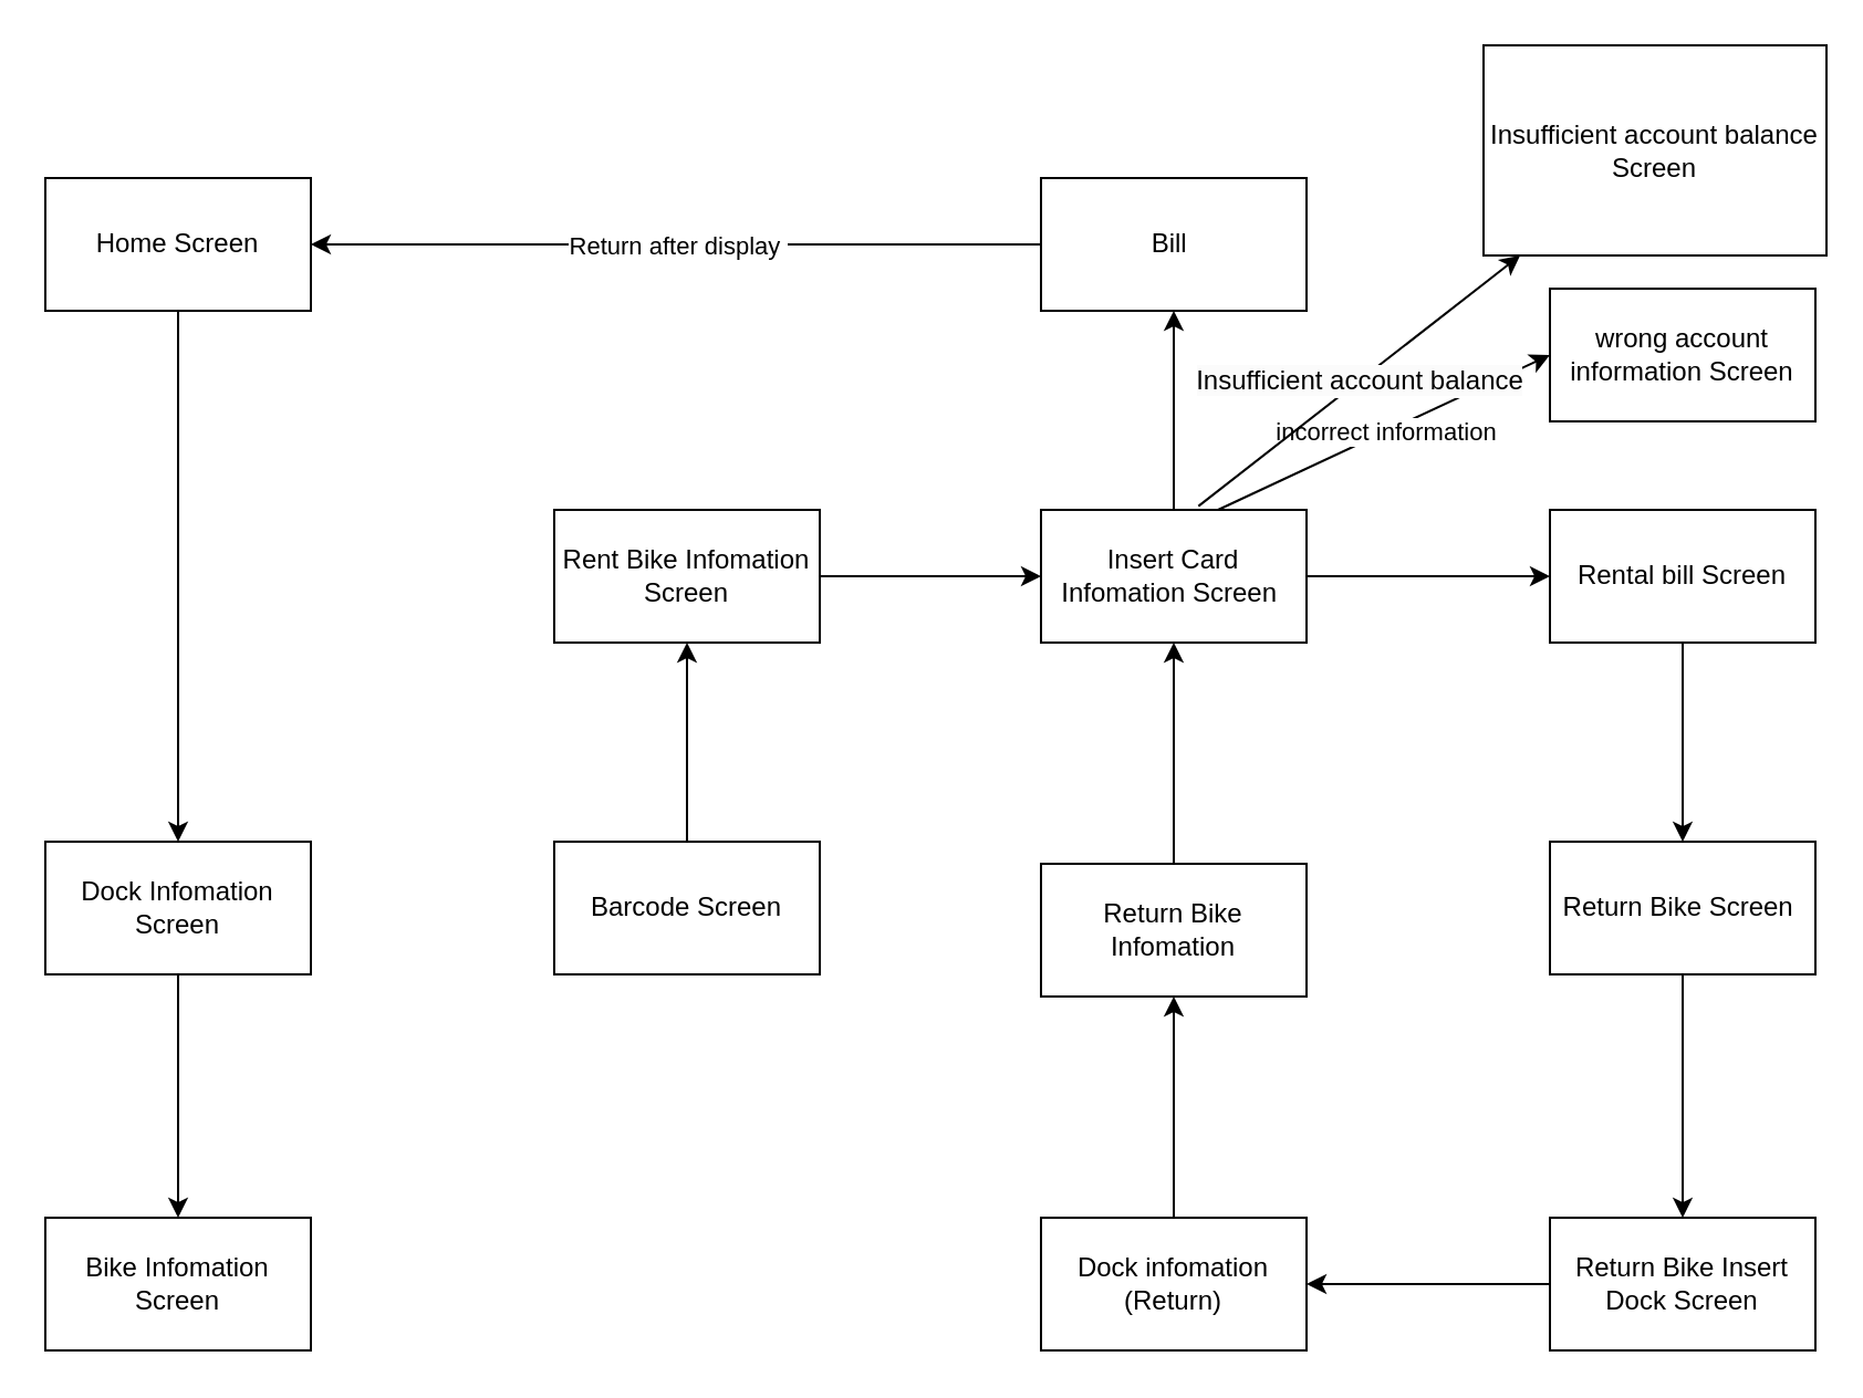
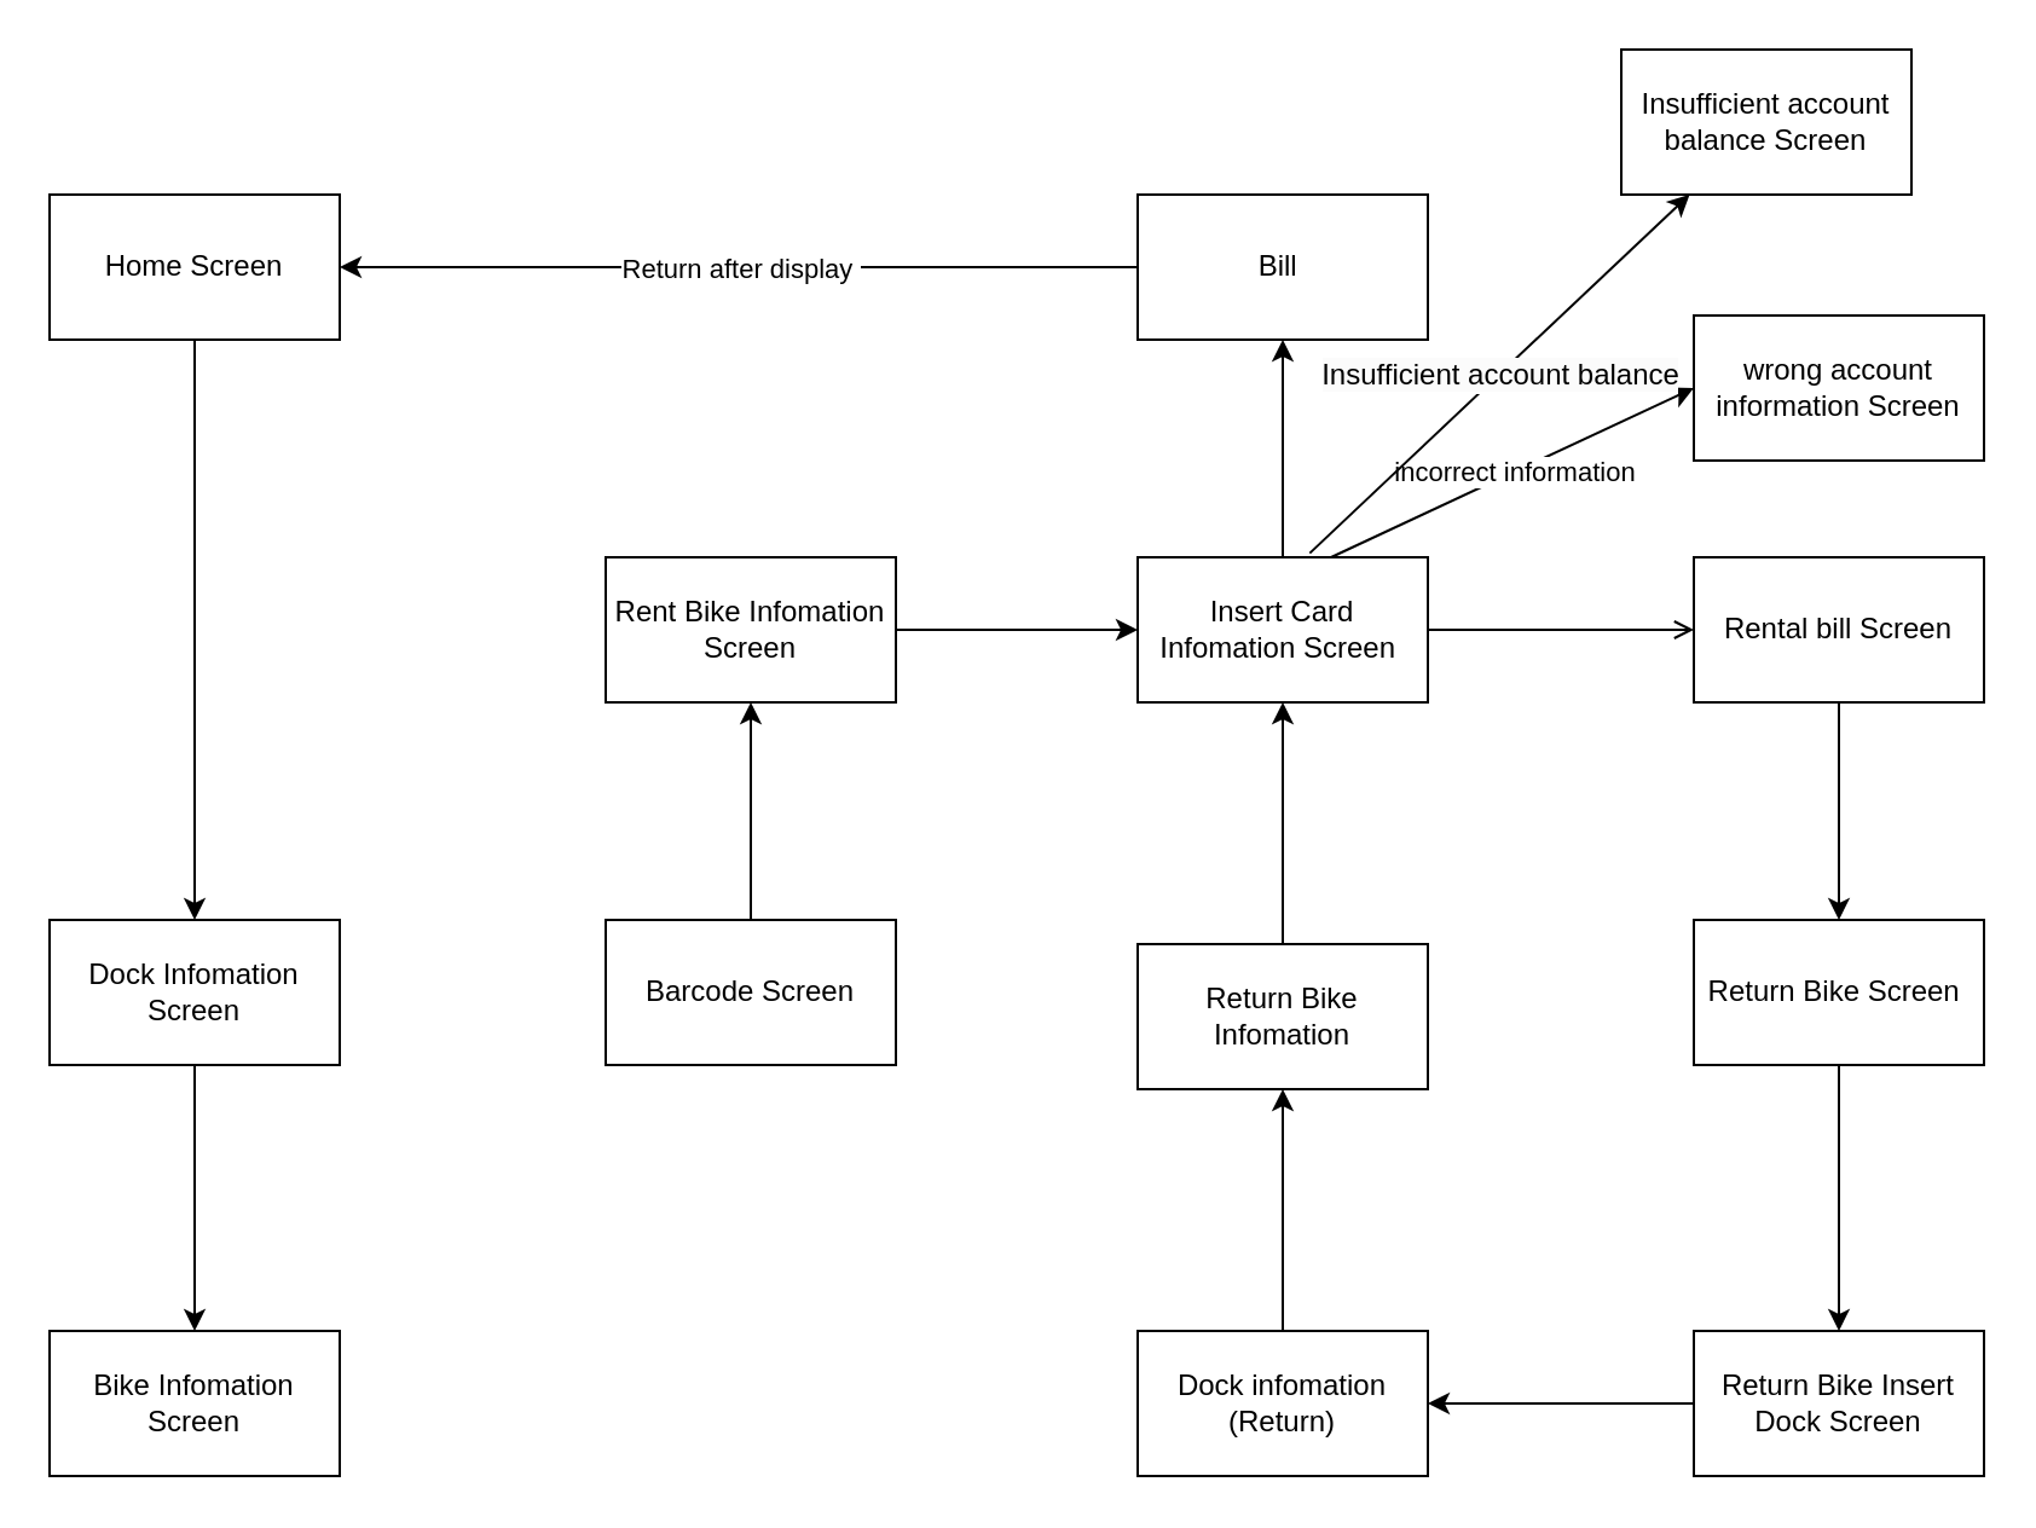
  <mxCell id="0" />
  <mxCell id="1" parent="0" />
  <mxCell id="2" style="edgeStyle=orthogonalEdgeStyle;rounded=0;orthogonalLoop=1;jettySize=auto;html=1;entryX=0.5;entryY=0;entryDx=0;entryDy=0;" edge="1" parent="1" source="3" target="5"><mxGeometry relative="1" as="geometry"><mxPoint x="80" y="370" as="targetPoint" /></mxGeometry></mxCell>
  <mxCell id="3" value="Home Screen" style="rounded=0;whiteSpace=wrap;html=1;" vertex="1" parent="1"><mxGeometry x="20" y="80" width="120" height="60" as="geometry" /></mxCell>
  <mxCell id="4" style="edgeStyle=orthogonalEdgeStyle;rounded=0;orthogonalLoop=1;jettySize=auto;html=1;entryX=0.5;entryY=0;entryDx=0;entryDy=0;" edge="1" parent="1" source="5" target="6"><mxGeometry relative="1" as="geometry" /></mxCell>
  <mxCell id="5" value="Dock Infomation Screen" style="rounded=0;whiteSpace=wrap;html=1;" vertex="1" parent="1"><mxGeometry x="20" y="380" width="120" height="60" as="geometry" /></mxCell>
  <mxCell id="6" value="Bike Infomation Screen" style="rounded=0;whiteSpace=wrap;html=1;" vertex="1" parent="1"><mxGeometry x="20" y="550" width="120" height="60" as="geometry" /></mxCell>
  <mxCell id="7" style="edgeStyle=orthogonalEdgeStyle;rounded=0;orthogonalLoop=1;jettySize=auto;html=1;entryX=0.5;entryY=1;entryDx=0;entryDy=0;" edge="1" parent="1" source="8" target="10"><mxGeometry relative="1" as="geometry" /></mxCell>
  <mxCell id="8" value="Barcode Screen" style="rounded=0;whiteSpace=wrap;html=1;" vertex="1" parent="1"><mxGeometry x="250" y="380" width="120" height="60" as="geometry" /></mxCell>
  <mxCell id="9" style="edgeStyle=orthogonalEdgeStyle;rounded=0;orthogonalLoop=1;jettySize=auto;html=1;entryX=0;entryY=0.5;entryDx=0;entryDy=0;" edge="1" parent="1" source="10" target="13"><mxGeometry relative="1" as="geometry" /></mxCell>
  <mxCell id="10" value="Rent Bike Infomation Screen" style="rounded=0;whiteSpace=wrap;html=1;" vertex="1" parent="1"><mxGeometry x="250" y="230" width="120" height="60" as="geometry" /></mxCell>
- <mxCell id="11" style="edgeStyle=orthogonalEdgeStyle;rounded=0;orthogonalLoop=1;jettySize=auto;html=1;" edge="1" parent="1" source="13" target="17"><mxGeometry relative="1" as="geometry" /></mxCell>
+ <mxCell id="11" style="edgeStyle=orthogonalEdgeStyle;rounded=0;orthogonalLoop=1;jettySize=auto;html=1;endArrow=open;" edge="1" parent="1" source="13" target="17"><mxGeometry relative="1" as="geometry" /></mxCell>
  <mxCell id="12" style="edgeStyle=orthogonalEdgeStyle;rounded=0;orthogonalLoop=1;jettySize=auto;html=1;entryX=0.5;entryY=1;entryDx=0;entryDy=0;" edge="1" parent="1" source="13" target="18"><mxGeometry relative="1" as="geometry" /></mxCell>
  <mxCell id="13" value="Insert Card Infomation Screen&amp;nbsp;" style="rounded=0;whiteSpace=wrap;html=1;" vertex="1" parent="1"><mxGeometry x="470" y="230" width="120" height="60" as="geometry" /></mxCell>
- <mxCell id="14" value="Insufficient account balance Screen" style="rounded=0;whiteSpace=wrap;html=1;" vertex="1" parent="1"><mxGeometry x="670" y="20" width="155" height="95" as="geometry" /></mxCell>
+ <mxCell id="14" value="Insufficient account balance Screen" style="rounded=0;whiteSpace=wrap;html=1;" vertex="1" parent="1"><mxGeometry x="670" y="20" width="120" height="60" as="geometry" /></mxCell>
  <mxCell id="15" value="wrong account information Screen" style="rounded=0;whiteSpace=wrap;html=1;" vertex="1" parent="1"><mxGeometry x="700" y="130" width="120" height="60" as="geometry" /></mxCell>
  <mxCell id="16" style="edgeStyle=orthogonalEdgeStyle;rounded=0;orthogonalLoop=1;jettySize=auto;html=1;" edge="1" parent="1" source="17" target="22"><mxGeometry relative="1" as="geometry" /></mxCell>
  <mxCell id="17" value="Rental bill Screen" style="rounded=0;whiteSpace=wrap;html=1;" vertex="1" parent="1"><mxGeometry x="700" y="230" width="120" height="60" as="geometry" /></mxCell>
  <mxCell id="18" value="Bill&amp;nbsp;" style="rounded=0;whiteSpace=wrap;html=1;" vertex="1" parent="1"><mxGeometry x="470" y="80" width="120" height="60" as="geometry" /></mxCell>
  <mxCell id="19" style="edgeStyle=orthogonalEdgeStyle;rounded=0;orthogonalLoop=1;jettySize=auto;html=1;entryX=1;entryY=0.5;entryDx=0;entryDy=0;" edge="1" parent="1" source="20" target="24"><mxGeometry relative="1" as="geometry" /></mxCell>
  <mxCell id="20" value="Return Bike Insert Dock Screen" style="rounded=0;whiteSpace=wrap;html=1;" vertex="1" parent="1"><mxGeometry x="700" y="550" width="120" height="60" as="geometry" /></mxCell>
  <mxCell id="21" style="edgeStyle=orthogonalEdgeStyle;rounded=0;orthogonalLoop=1;jettySize=auto;html=1;entryX=0.5;entryY=0;entryDx=0;entryDy=0;" edge="1" parent="1" source="22" target="20"><mxGeometry relative="1" as="geometry" /></mxCell>
  <mxCell id="22" value="Return Bike Screen&amp;nbsp;" style="rounded=0;whiteSpace=wrap;html=1;" vertex="1" parent="1"><mxGeometry x="700" y="380" width="120" height="60" as="geometry" /></mxCell>
  <mxCell id="23" style="edgeStyle=orthogonalEdgeStyle;rounded=0;orthogonalLoop=1;jettySize=auto;html=1;entryX=0.5;entryY=1;entryDx=0;entryDy=0;" edge="1" parent="1" source="24" target="26"><mxGeometry relative="1" as="geometry" /></mxCell>
  <mxCell id="24" value="Dock infomation (Return)" style="rounded=0;whiteSpace=wrap;html=1;" vertex="1" parent="1"><mxGeometry x="470" y="550" width="120" height="60" as="geometry" /></mxCell>
  <mxCell id="25" style="edgeStyle=orthogonalEdgeStyle;rounded=0;orthogonalLoop=1;jettySize=auto;html=1;" edge="1" parent="1" source="26" target="13"><mxGeometry relative="1" as="geometry" /></mxCell>
  <mxCell id="26" value="Return Bike Infomation" style="rounded=0;whiteSpace=wrap;html=1;" vertex="1" parent="1"><mxGeometry x="470" y="390" width="120" height="60" as="geometry" /></mxCell>
  <mxCell id="27" value="" style="endArrow=classic;html=1;rounded=0;exitX=0;exitY=0.5;exitDx=0;exitDy=0;entryX=1;entryY=0.5;entryDx=0;entryDy=0;" edge="1" parent="1" source="18" target="3"><mxGeometry relative="1" as="geometry"><mxPoint x="460" y="300" as="sourcePoint" /><mxPoint x="560" y="300" as="targetPoint" /></mxGeometry></mxCell>
  <mxCell id="28" value="Return after display&amp;nbsp;" style="edgeLabel;resizable=0;html=1;align=center;verticalAlign=middle;" connectable="0" vertex="1" parent="27"><mxGeometry relative="1" as="geometry" /></mxCell>
  <mxCell id="29" value="" style="endArrow=classic;html=1;rounded=0;entryX=0;entryY=0.5;entryDx=0;entryDy=0;" edge="1" parent="1" target="15"><mxGeometry relative="1" as="geometry"><mxPoint x="550" y="230" as="sourcePoint" /><mxPoint x="650" y="230" as="targetPoint" /></mxGeometry></mxCell>
  <mxCell id="30" value="incorrect information" style="edgeLabel;resizable=0;html=1;align=center;verticalAlign=middle;" connectable="0" vertex="1" parent="29"><mxGeometry relative="1" as="geometry" /></mxCell>
  <mxCell id="31" value="" style="endArrow=classic;html=1;rounded=0;exitX=0.593;exitY=-0.028;exitDx=0;exitDy=0;exitPerimeter=0;" edge="1" parent="1" source="13" target="14"><mxGeometry relative="1" as="geometry"><mxPoint x="420" y="210" as="sourcePoint" /><mxPoint x="520" y="210" as="targetPoint" /></mxGeometry></mxCell>
  <mxCell id="32" value="&lt;span style=&quot;font-size: 12px; background-color: rgb(251, 251, 251);&quot;&gt;Insufficient account balance&lt;/span&gt;" style="edgeLabel;resizable=0;html=1;align=center;verticalAlign=middle;" connectable="0" vertex="1" parent="31"><mxGeometry relative="1" as="geometry" /></mxCell>
